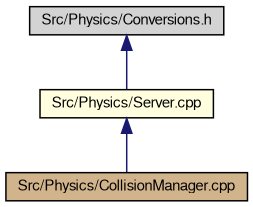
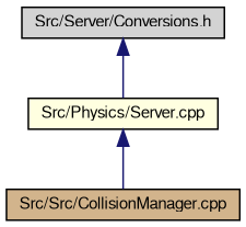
  digraph {
    node [color=black fontname=FreeSans fontsize=10 shape=record style=filled]
    edge [color=midnightblue dir=back fontname=FreeSans fontsize=10 labelfontname=FreeSans labelfontsize=10 style=solid]
-   n1 [fillcolor=lightgrey fontcolor=black height=0.2 label="Src/Physics/Conversions.h" width=0.4]
+   n1 [fillcolor=lightgrey fontcolor=black height=0.2 label="Src/Server/Conversions.h" width=0.4]
    n2 [fillcolor=lightyellow height=0.2 label="Src/Physics/Server.cpp" width=0.4]
-   n3 [fillcolor=tan height=0.2 label="Src/Physics/CollisionManager.cpp" width=0.4]
+   n3 [fillcolor=tan height=0.2 label="Src/Src/CollisionManager.cpp" width=0.4]
    n1 -> n2
    n2 -> n3
  }
